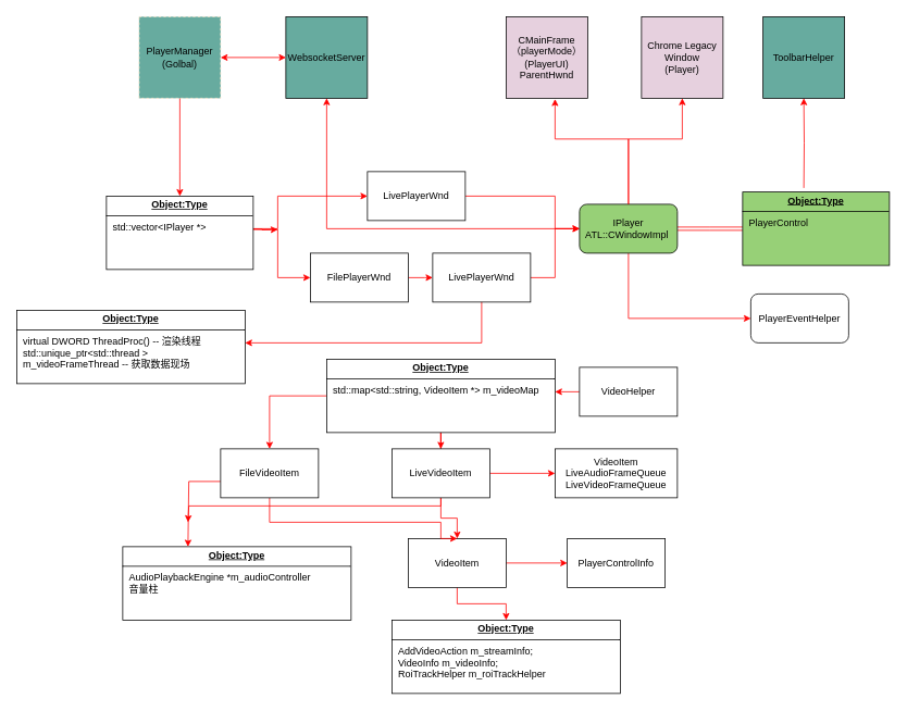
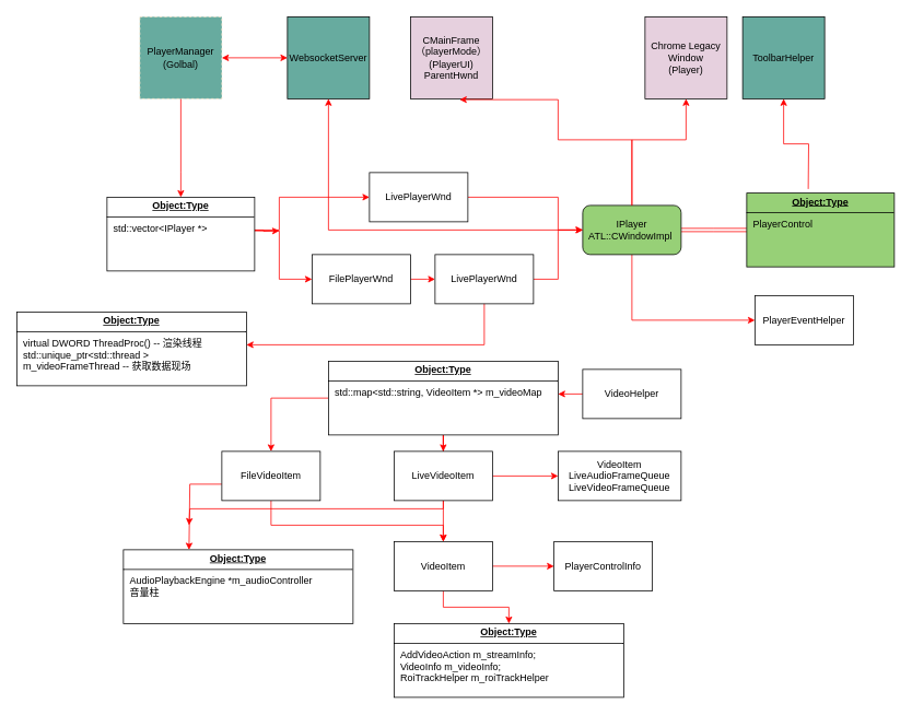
  <mxCell id="0" />
  <mxCell id="1" parent="0" />
  <mxCell id="2" style="edgeStyle=orthogonalEdgeStyle;rounded=0;orthogonalLoop=1;jettySize=auto;html=1;fillColor=#FFE38A;strokeColor=#FF0000;" edge="1" parent="1" source="3"><mxGeometry relative="1" as="geometry"><mxPoint x="220" y="240.089" as="targetPoint" /><Array as="points"><mxPoint x="220" y="210" /><mxPoint x="220" y="210" /></Array></mxGeometry></mxCell>
  <mxCell id="3" value="PlayerManager&lt;div&gt;(Golbal&lt;span style=&quot;background-color: transparent; color: light-dark(rgb(0, 0, 0), rgb(255, 255, 255));&quot;&gt;)&lt;/span&gt;&lt;/div&gt;" style="whiteSpace=wrap;html=1;aspect=fixed;strokeColor=#FFE6CC;fillColor=#67AB9F;dashed=1;" vertex="1" parent="1"><mxGeometry x="170" y="20" width="100" height="100" as="geometry" /></mxCell>
  <mxCell id="4" value="" style="edgeStyle=orthogonalEdgeStyle;rounded=0;orthogonalLoop=1;jettySize=auto;html=1;fillColor=#FFE38A;strokeColor=#FF0000;" edge="1" parent="1"><mxGeometry relative="1" as="geometry"><mxPoint x="300" y="280" as="sourcePoint" /><mxPoint x="340" y="281" as="targetPoint" /></mxGeometry></mxCell>
  <mxCell id="5" value="" style="edgeStyle=orthogonalEdgeStyle;rounded=0;orthogonalLoop=1;jettySize=auto;html=1;fillColor=#FFE38A;strokeColor=#FF0000;" edge="1" parent="1" target="15"><mxGeometry relative="1" as="geometry"><mxPoint x="300" y="280" as="sourcePoint" /><Array as="points"><mxPoint x="300" y="281" /><mxPoint x="340" y="281" /><mxPoint x="340" y="340" /></Array></mxGeometry></mxCell>
  <mxCell id="6" style="edgeStyle=orthogonalEdgeStyle;rounded=0;orthogonalLoop=1;jettySize=auto;html=1;fillColor=#FFE38A;strokeColor=#FF0000;" edge="1" parent="1" target="13"><mxGeometry relative="1" as="geometry"><mxPoint x="300" y="280" as="sourcePoint" /><Array as="points"><mxPoint x="340" y="280" /><mxPoint x="340" y="240" /></Array></mxGeometry></mxCell>
  <mxCell id="7" value="" style="edgeStyle=orthogonalEdgeStyle;rounded=0;orthogonalLoop=1;jettySize=auto;html=1;fillColor=#FFE38A;strokeColor=#FF0000;" edge="1" parent="1" source="11" target="19"><mxGeometry relative="1" as="geometry"><Array as="points"><mxPoint x="770" y="170" /><mxPoint x="836" y="170" /></Array></mxGeometry></mxCell>
  <mxCell id="8" value="" style="edgeStyle=orthogonalEdgeStyle;rounded=0;orthogonalLoop=1;jettySize=auto;html=1;shape=link;fillColor=#FFE38A;strokeColor=#FF0000;" edge="1" parent="1" source="11"><mxGeometry relative="1" as="geometry"><mxPoint x="910" y="280" as="targetPoint" /></mxGeometry></mxCell>
  <mxCell id="9" style="edgeStyle=orthogonalEdgeStyle;rounded=0;orthogonalLoop=1;jettySize=auto;html=1;entryX=0;entryY=0.5;entryDx=0;entryDy=0;fillColor=#FFE38A;strokeColor=#FF0000;" edge="1" parent="1" source="11" target="28"><mxGeometry relative="1" as="geometry"><Array as="points"><mxPoint x="770" y="390" /></Array></mxGeometry></mxCell>
  <mxCell id="10" style="edgeStyle=orthogonalEdgeStyle;rounded=0;orthogonalLoop=1;jettySize=auto;html=1;fillColor=#FFE38A;strokeColor=#FF0000;" edge="1" parent="1" source="11" target="16"><mxGeometry relative="1" as="geometry" /></mxCell>
  <mxCell id="11" value="IPlayer&lt;div&gt;ATL::CWindowImpl&amp;nbsp;&lt;/div&gt;" style="rounded=1;whiteSpace=wrap;html=1;fillColor=#97D077;" vertex="1" parent="1"><mxGeometry x="710" y="250" width="120" height="60" as="geometry" /></mxCell>
  <mxCell id="12" value="" style="edgeStyle=orthogonalEdgeStyle;rounded=0;orthogonalLoop=1;jettySize=auto;html=1;fillColor=#FFE38A;strokeColor=#FF0000;" edge="1" parent="1" source="13" target="11"><mxGeometry relative="1" as="geometry"><Array as="points"><mxPoint x="680" y="240" /><mxPoint x="680" y="280" /></Array></mxGeometry></mxCell>
  <mxCell id="13" value="LivePlayerWnd" style="rounded=0;whiteSpace=wrap;html=1;" vertex="1" parent="1"><mxGeometry x="450" y="210" width="120" height="60" as="geometry" /></mxCell>
  <mxCell id="14" value="" style="edgeStyle=orthogonalEdgeStyle;rounded=0;orthogonalLoop=1;jettySize=auto;html=1;fillColor=#FFE38A;strokeColor=#FF0000;" edge="1" parent="1" source="15"><mxGeometry relative="1" as="geometry"><mxPoint x="530" y="340" as="targetPoint" /></mxGeometry></mxCell>
  <mxCell id="15" value="FilePlayerWnd" style="rounded=0;whiteSpace=wrap;html=1;" vertex="1" parent="1"><mxGeometry x="380" y="310" width="120" height="60" as="geometry" /></mxCell>
  <mxCell id="16" value="WebsocketServer" style="whiteSpace=wrap;html=1;aspect=fixed;fillColor=#67AB9F;" vertex="1" parent="1"><mxGeometry x="350" y="20" width="100" height="100" as="geometry" /></mxCell>
  <mxCell id="17" value="" style="endArrow=classic;startArrow=classic;html=1;rounded=0;exitX=1;exitY=0.5;exitDx=0;exitDy=0;fillColor=#FFE38A;strokeColor=#FF0000;" edge="1" parent="1" source="3"><mxGeometry width="50" height="50" relative="1" as="geometry"><mxPoint x="300" y="120" as="sourcePoint" /><mxPoint x="350" y="70" as="targetPoint" /><Array as="points" /></mxGeometry></mxCell>
- <mxCell id="18" value="CMainFrame&lt;div&gt;（playerMode）&lt;/div&gt;&lt;div&gt;(PlayerUI)&lt;/div&gt;&lt;div&gt;ParentHwnd&lt;/div&gt;" style="whiteSpace=wrap;html=1;aspect=fixed;fillColor=#E6D0DE;" vertex="1" parent="1"><mxGeometry x="620" y="20" width="100" height="100" as="geometry" /></mxCell>
+ <mxCell id="18" value="CMainFrame&lt;div&gt;（playerMode）&lt;/div&gt;&lt;div&gt;(PlayerUI)&lt;/div&gt;&lt;div&gt;ParentHwnd&lt;/div&gt;" style="whiteSpace=wrap;html=1;aspect=fixed;fillColor=#E6D0DE;" vertex="1" parent="1"><mxGeometry x="500" y="20" width="100" height="100" as="geometry" /></mxCell>
  <mxCell id="19" value="Chrome Legacy Window&lt;div&gt;(Player)&lt;/div&gt;" style="whiteSpace=wrap;html=1;aspect=fixed;fillColor=#E6D0DE;" vertex="1" parent="1"><mxGeometry x="786" y="20" width="100" height="100" as="geometry" /></mxCell>
  <mxCell id="20" style="edgeStyle=orthogonalEdgeStyle;rounded=0;orthogonalLoop=1;jettySize=auto;html=1;entryX=0.6;entryY=1.01;entryDx=0;entryDy=0;entryPerimeter=0;fillColor=#FFE38A;strokeColor=#FF0000;" edge="1" parent="1" source="11" target="18"><mxGeometry relative="1" as="geometry"><Array as="points"><mxPoint x="770" y="170" /><mxPoint x="680" y="170" /></Array></mxGeometry></mxCell>
  <mxCell id="21" value="" style="edgeStyle=orthogonalEdgeStyle;rounded=0;orthogonalLoop=1;jettySize=auto;html=1;fillColor=#FFE38A;strokeColor=#FF0000;" edge="1" parent="1" source="23" target="11"><mxGeometry relative="1" as="geometry" /></mxCell>
  <mxCell id="22" style="edgeStyle=orthogonalEdgeStyle;rounded=0;orthogonalLoop=1;jettySize=auto;html=1;entryX=1;entryY=0.5;entryDx=0;entryDy=0;fillColor=#FFE38A;strokeColor=#FF0000;" edge="1" parent="1"><mxGeometry relative="1" as="geometry"><mxPoint x="590" y="365" as="sourcePoint" /><mxPoint x="300" y="420" as="targetPoint" /><Array as="points"><mxPoint x="590" y="420" /></Array></mxGeometry></mxCell>
  <mxCell id="23" value="LivePlayerWnd" style="rounded=0;whiteSpace=wrap;html=1;" vertex="1" parent="1"><mxGeometry x="530" y="310" width="120" height="60" as="geometry" /></mxCell>
  <mxCell id="24" style="edgeStyle=orthogonalEdgeStyle;rounded=0;orthogonalLoop=1;jettySize=auto;html=1;entryX=0.5;entryY=1;entryDx=0;entryDy=0;fillColor=#FFE38A;strokeColor=#FF0000;" edge="1" parent="1" target="25"><mxGeometry relative="1" as="geometry"><mxPoint x="985" y="230" as="sourcePoint" /></mxGeometry></mxCell>
- <mxCell id="25" value="ToolbarHelper" style="whiteSpace=wrap;html=1;aspect=fixed;fillColor=#67AB9F;" vertex="1" parent="1"><mxGeometry x="935" y="20" width="100" height="100" as="geometry" /></mxCell>
+ <mxCell id="25" value="ToolbarHelper" style="whiteSpace=wrap;html=1;aspect=fixed;fillColor=#67AB9F;" vertex="1" parent="1"><mxGeometry x="905" y="20" width="100" height="100" as="geometry" /></mxCell>
  <mxCell id="26" value="" style="edgeStyle=orthogonalEdgeStyle;rounded=0;orthogonalLoop=1;jettySize=auto;html=1;fillColor=#FFE38A;strokeColor=#FF0000;" edge="1" parent="1" source="27" target="31"><mxGeometry relative="1" as="geometry"><Array as="points"><mxPoint x="680" y="470" /><mxPoint x="680" y="470" /></Array></mxGeometry></mxCell>
  <mxCell id="27" value="VideoHelper" style="rounded=0;whiteSpace=wrap;html=1;" vertex="1" parent="1"><mxGeometry x="710" y="450" width="120" height="60" as="geometry" /></mxCell>
- <mxCell id="28" value="PlayerEventHelper" style="whiteSpace=wrap;html=1;rounded=1;" vertex="1" parent="1"><mxGeometry x="920" y="360" width="120" height="60" as="geometry" /></mxCell>
+ <mxCell id="28" value="PlayerEventHelper" style="rounded=0;whiteSpace=wrap;html=1;" vertex="1" parent="1"><mxGeometry x="920" y="360" width="120" height="60" as="geometry" /></mxCell>
  <mxCell id="29" style="edgeStyle=orthogonalEdgeStyle;rounded=0;orthogonalLoop=1;jettySize=auto;html=1;fillColor=#FFE38A;strokeColor=#FF0000;" edge="1" parent="1" source="31" target="43"><mxGeometry relative="1" as="geometry" /></mxCell>
  <mxCell id="30" value="" style="edgeStyle=orthogonalEdgeStyle;rounded=0;orthogonalLoop=1;jettySize=auto;html=1;fillColor=#FFE38A;strokeColor=#FF0000;" edge="1" parent="1" source="31" target="40"><mxGeometry relative="1" as="geometry" /></mxCell>
  <mxCell id="31" value="&lt;p style=&quot;margin:0px;margin-top:4px;text-align:center;text-decoration:underline;&quot;&gt;&lt;b&gt;Object:Type&lt;/b&gt;&lt;/p&gt;&lt;hr size=&quot;1&quot; style=&quot;border-style:solid;&quot;&gt;&lt;p style=&quot;margin:0px;margin-left:8px;&quot;&gt;std::map&amp;lt;std::string, VideoItem *&amp;gt; m_videoMap&lt;br&gt;&lt;br&gt;&lt;/p&gt;" style="verticalAlign=top;align=left;overflow=fill;html=1;whiteSpace=wrap;" vertex="1" parent="1"><mxGeometry x="400" y="440" width="280" height="90" as="geometry" /></mxCell>
  <mxCell id="32" value="" style="edgeStyle=orthogonalEdgeStyle;rounded=0;orthogonalLoop=1;jettySize=auto;html=1;fillColor=#FFE38A;strokeColor=#FF0000;" edge="1" parent="1" source="34" target="36"><mxGeometry relative="1" as="geometry" /></mxCell>
  <mxCell id="33" value="" style="edgeStyle=orthogonalEdgeStyle;rounded=0;orthogonalLoop=1;jettySize=auto;html=1;fillColor=#FFE38A;strokeColor=#FF0000;" edge="1" parent="1" source="34" target="35"><mxGeometry relative="1" as="geometry" /></mxCell>
- <mxCell id="34" value="VideoItem" style="rounded=0;whiteSpace=wrap;html=1;" vertex="1" parent="1"><mxGeometry x="500" y="660" width="120" height="60" as="geometry" /></mxCell>
+ <mxCell id="34" value="VideoItem" style="rounded=0;whiteSpace=wrap;html=1;" vertex="1" parent="1"><mxGeometry x="480" y="660" width="120" height="60" as="geometry" /></mxCell>
  <mxCell id="35" value="&lt;p style=&quot;margin:0px;margin-top:4px;text-align:center;text-decoration:underline;&quot;&gt;&lt;b&gt;Object:Type&lt;/b&gt;&lt;/p&gt;&lt;hr size=&quot;1&quot; style=&quot;border-style:solid;&quot;&gt;&lt;p style=&quot;margin:0px;margin-left:8px;&quot;&gt;AddVideoAction m_streamInfo;&lt;/p&gt;&lt;p style=&quot;margin:0px;margin-left:8px;&quot;&gt;&lt;span style=&quot;white-space: normal;&quot;&gt;VideoInfo m_videoInfo;&lt;/span&gt;&lt;/p&gt;&lt;p style=&quot;margin:0px;margin-left:8px;&quot;&gt;&lt;span style=&quot;white-space: normal;&quot;&gt;RoiTrackHelper m_roiTrackHelper&lt;/span&gt;&lt;/p&gt;&lt;p style=&quot;margin:0px;margin-left:8px;&quot;&gt;&lt;br&gt;&lt;/p&gt;" style="verticalAlign=top;align=left;overflow=fill;html=1;whiteSpace=wrap;" vertex="1" parent="1"><mxGeometry x="480" y="760" width="280" height="90" as="geometry" /></mxCell>
- <mxCell id="36" value="PlayerControlInfo" style="rounded=0;whiteSpace=wrap;html=1;" vertex="1" parent="1"><mxGeometry x="695" y="660" width="120" height="60" as="geometry" /></mxCell>
+ <mxCell id="36" value="PlayerControlInfo" style="rounded=0;whiteSpace=wrap;html=1;" vertex="1" parent="1"><mxGeometry x="675" y="660" width="120" height="60" as="geometry" /></mxCell>
  <mxCell id="37" value="" style="edgeStyle=orthogonalEdgeStyle;rounded=0;orthogonalLoop=1;jettySize=auto;html=1;fillColor=#FFE38A;strokeColor=#FF0000;" edge="1" parent="1" source="40" target="44"><mxGeometry relative="1" as="geometry" /></mxCell>
  <mxCell id="38" value="" style="edgeStyle=orthogonalEdgeStyle;rounded=0;orthogonalLoop=1;jettySize=auto;html=1;fillColor=#FFE38A;strokeColor=#FF0000;" edge="1" parent="1" source="40" target="34"><mxGeometry relative="1" as="geometry" /></mxCell>
  <mxCell id="39" style="edgeStyle=orthogonalEdgeStyle;rounded=0;orthogonalLoop=1;jettySize=auto;html=1;fillColor=#FFE38A;strokeColor=#FF0000;" edge="1" parent="1" source="40"><mxGeometry relative="1" as="geometry"><mxPoint x="230" y="640" as="targetPoint" /><Array as="points"><mxPoint x="540" y="620" /><mxPoint x="231" y="620" /></Array></mxGeometry></mxCell>
  <mxCell id="40" value="LiveVideoItem" style="rounded=0;whiteSpace=wrap;html=1;" vertex="1" parent="1"><mxGeometry x="480" y="550" width="120" height="60" as="geometry" /></mxCell>
  <mxCell id="41" style="edgeStyle=orthogonalEdgeStyle;rounded=0;orthogonalLoop=1;jettySize=auto;html=1;entryX=0.5;entryY=0;entryDx=0;entryDy=0;fillColor=#FFE38A;strokeColor=#FF0000;" edge="1" parent="1" source="43" target="34"><mxGeometry relative="1" as="geometry"><Array as="points"><mxPoint x="330" y="640" /><mxPoint x="540" y="640" /></Array></mxGeometry></mxCell>
  <mxCell id="42" style="edgeStyle=orthogonalEdgeStyle;rounded=0;orthogonalLoop=1;jettySize=auto;html=1;fillColor=#FFE38A;strokeColor=#FF0000;" edge="1" parent="1"><mxGeometry relative="1" as="geometry"><mxPoint x="230" y="670" as="targetPoint" /><mxPoint x="270" y="590" as="sourcePoint" /><Array as="points"><mxPoint x="231" y="590" /></Array></mxGeometry></mxCell>
  <mxCell id="43" value="FileVideoItem" style="rounded=0;whiteSpace=wrap;html=1;" vertex="1" parent="1"><mxGeometry x="270" y="550" width="120" height="60" as="geometry" /></mxCell>
  <mxCell id="44" value="VideoItem&lt;div&gt;LiveAudioFrameQueue&lt;/div&gt;&lt;div&gt;LiveVideoFrameQueue&lt;/div&gt;" style="rounded=0;whiteSpace=wrap;html=1;" vertex="1" parent="1"><mxGeometry x="680" y="550" width="150" height="60" as="geometry" /></mxCell>
  <mxCell id="45" value="&lt;p style=&quot;margin:0px;margin-top:4px;text-align:center;text-decoration:underline;&quot;&gt;&lt;b&gt;Object:Type&lt;/b&gt;&lt;/p&gt;&lt;hr size=&quot;1&quot; style=&quot;border-style:solid;&quot;&gt;&lt;p style=&quot;margin:0px;margin-left:8px;&quot;&gt;&lt;span style=&quot;text-align: center;&quot;&gt;std::vector&amp;lt;IPlayer *&amp;gt;&lt;/span&gt;&lt;/p&gt;&lt;p style=&quot;margin:0px;margin-left:8px;&quot;&gt;&lt;br&gt;&lt;/p&gt;" style="verticalAlign=top;align=left;overflow=fill;html=1;whiteSpace=wrap;" vertex="1" parent="1"><mxGeometry x="130" y="240" width="180" height="90" as="geometry" /></mxCell>
  <mxCell id="46" value="&lt;p style=&quot;margin:0px;margin-top:4px;text-align:center;text-decoration:underline;&quot;&gt;&lt;b&gt;Object:Type&lt;/b&gt;&lt;/p&gt;&lt;hr size=&quot;1&quot; style=&quot;border-style:solid;&quot;&gt;&lt;p style=&quot;margin:0px;margin-left:8px;&quot;&gt;&lt;span style=&quot;text-align: center;&quot;&gt;PlayerControl&lt;/span&gt;&lt;/p&gt;&lt;p style=&quot;margin:0px;margin-left:8px;&quot;&gt;&lt;br&gt;&lt;/p&gt;" style="verticalAlign=top;align=left;overflow=fill;html=1;whiteSpace=wrap;fillColor=#97d077;" vertex="1" parent="1"><mxGeometry x="910" y="235" width="180" height="90" as="geometry" /></mxCell>
  <mxCell id="47" value="&lt;p style=&quot;margin:0px;margin-top:4px;text-align:center;text-decoration:underline;&quot;&gt;&lt;b&gt;Object:Type&lt;/b&gt;&lt;/p&gt;&lt;hr size=&quot;1&quot; style=&quot;border-style:solid;&quot;&gt;&lt;p style=&quot;margin:0px;margin-left:8px;&quot;&gt;AudioPlaybackEngine *m_audioController&lt;/p&gt;&lt;p style=&quot;margin:0px;margin-left:8px;&quot;&gt;音量柱&lt;/p&gt;&lt;p style=&quot;margin:0px;margin-left:8px;&quot;&gt;&lt;br&gt;&lt;/p&gt;" style="verticalAlign=top;align=left;overflow=fill;html=1;whiteSpace=wrap;" vertex="1" parent="1"><mxGeometry x="150" y="670" width="280" height="90" as="geometry" /></mxCell>
  <mxCell id="48" value="&lt;p style=&quot;margin: 4px 0px 0px; text-align: center; text-decoration: underline;&quot;&gt;&lt;b&gt;Object:Type&lt;/b&gt;&lt;/p&gt;&lt;hr size=&quot;1&quot; style=&quot;border-style:solid;&quot;&gt;&lt;p style=&quot;margin:0px;margin-left:8px;&quot;&gt;virtual DWORD ThreadProc() -- 渲染线程&lt;/p&gt;&lt;p style=&quot;margin:0px;margin-left:8px;&quot;&gt;std::unique_ptr&amp;lt;std::thread &amp;gt; m_videoFrameThread -- 获取数据现场&lt;/p&gt;" style="verticalAlign=top;align=left;overflow=fill;html=1;whiteSpace=wrap;" vertex="1" parent="1"><mxGeometry x="20" y="380" width="280" height="90" as="geometry" /></mxCell>
